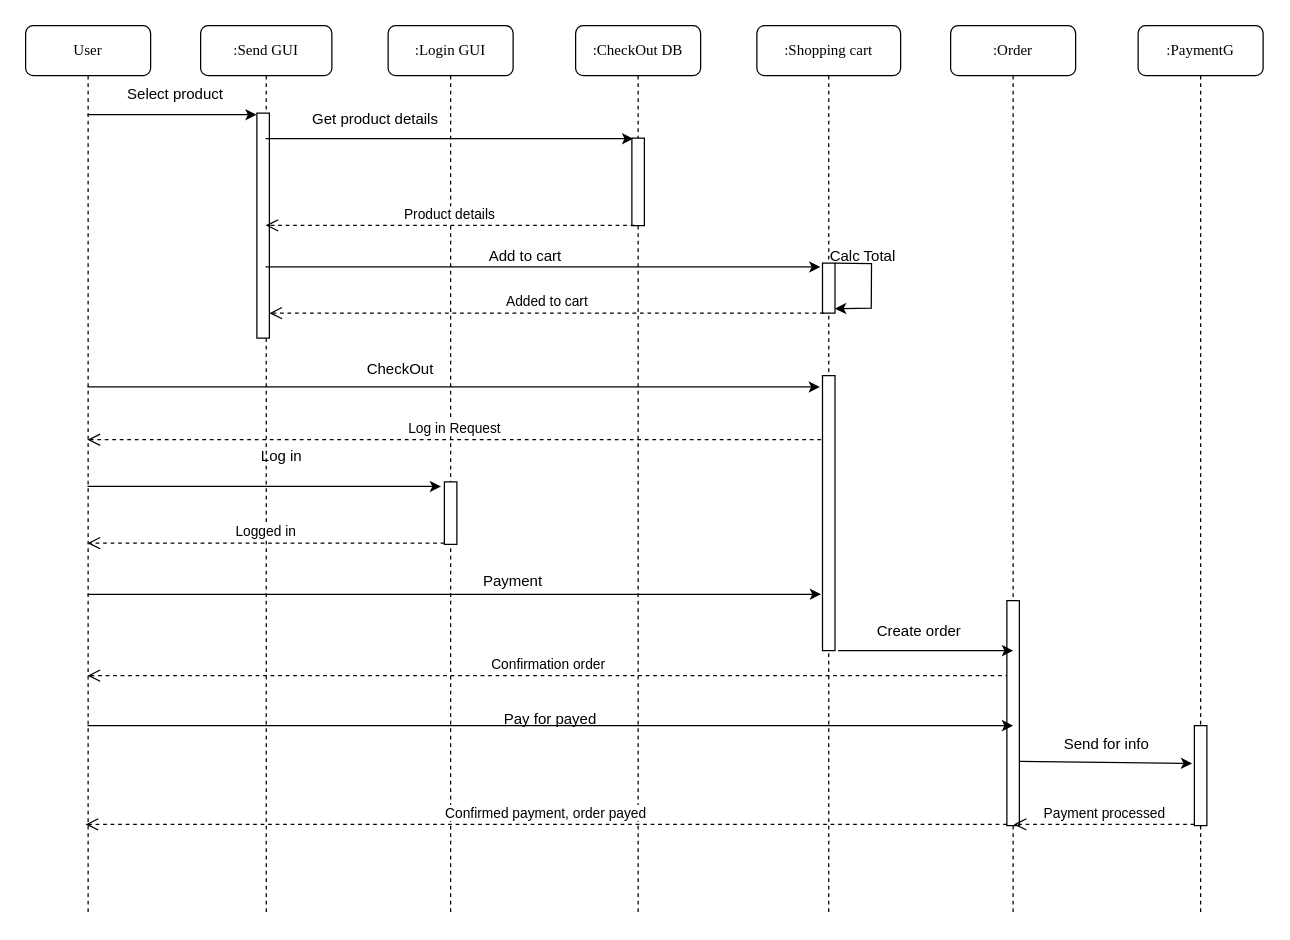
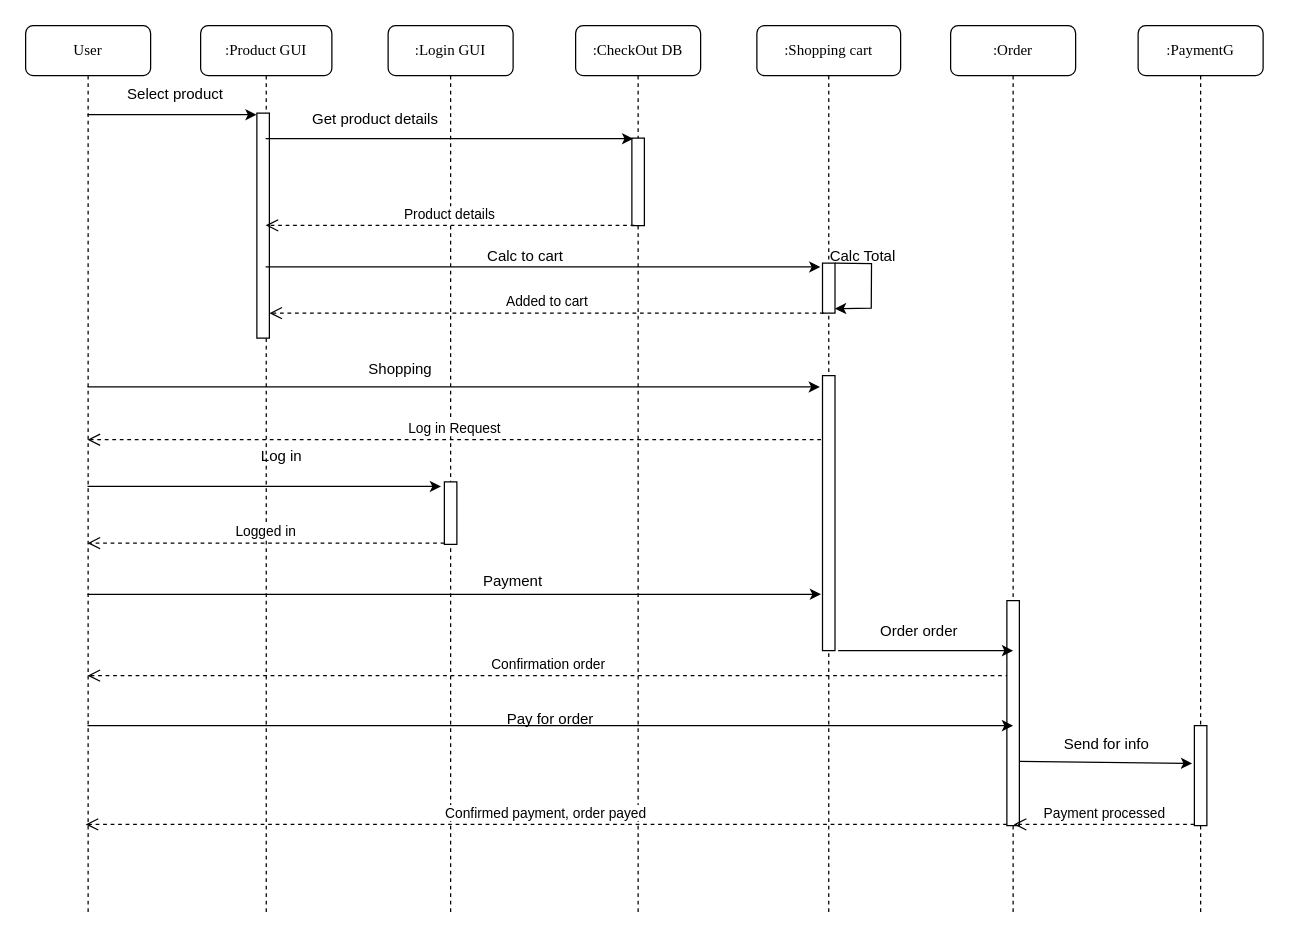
  <mxCell id="0" />
  <mxCell id="1" parent="0" />
- <mxCell id="2" value=":Send GUI" style="shape=umlLifeline;perimeter=lifelinePerimeter;whiteSpace=wrap;html=1;container=1;collapsible=0;recursiveResize=0;outlineConnect=0;rounded=1;shadow=0;comic=0;labelBackgroundColor=none;strokeWidth=1;fontFamily=Verdana;fontSize=12;align=center;" parent="1" vertex="1"><mxGeometry x="160" y="20" width="105" height="710" as="geometry" /></mxCell>
+ <mxCell id="2" value=":Product GUI" style="shape=umlLifeline;perimeter=lifelinePerimeter;whiteSpace=wrap;html=1;container=1;collapsible=0;recursiveResize=0;outlineConnect=0;rounded=1;shadow=0;comic=0;labelBackgroundColor=none;strokeWidth=1;fontFamily=Verdana;fontSize=12;align=center;" parent="1" vertex="1"><mxGeometry x="160" y="20" width="105" height="710" as="geometry" /></mxCell>
  <mxCell id="3" value="" style="html=1;points=[];perimeter=orthogonalPerimeter;rounded=0;shadow=0;comic=0;labelBackgroundColor=none;strokeWidth=1;fontFamily=Verdana;fontSize=12;align=center;" parent="2" vertex="1"><mxGeometry x="45" y="70" width="10" height="180" as="geometry" /></mxCell>
  <mxCell id="4" value="Log in" style="text;html=1;align=center;verticalAlign=middle;whiteSpace=wrap;rounded=0;" parent="2" vertex="1"><mxGeometry x="35" y="330" width="60" height="30" as="geometry" /></mxCell>
  <mxCell id="5" value=":Login GUI" style="shape=umlLifeline;perimeter=lifelinePerimeter;whiteSpace=wrap;html=1;container=1;collapsible=0;recursiveResize=0;outlineConnect=0;rounded=1;shadow=0;comic=0;labelBackgroundColor=none;strokeWidth=1;fontFamily=Verdana;fontSize=12;align=center;" parent="1" vertex="1"><mxGeometry x="310" y="20" width="100" height="710" as="geometry" /></mxCell>
  <mxCell id="6" value="Get product details" style="text;html=1;align=center;verticalAlign=middle;whiteSpace=wrap;rounded=0;" parent="5" vertex="1"><mxGeometry x="-70" y="60" width="120" height="30" as="geometry" /></mxCell>
- <mxCell id="7" value="CheckOut" style="text;html=1;align=center;verticalAlign=middle;whiteSpace=wrap;rounded=0;" parent="5" vertex="1"><mxGeometry x="-20" y="260" width="60" height="30" as="geometry" /></mxCell>
+ <mxCell id="7" value="Shopping" style="text;html=1;align=center;verticalAlign=middle;whiteSpace=wrap;rounded=0;" parent="5" vertex="1"><mxGeometry x="-20" y="260" width="60" height="30" as="geometry" /></mxCell>
  <mxCell id="8" value="" style="html=1;points=[];perimeter=orthogonalPerimeter;rounded=0;shadow=0;comic=0;labelBackgroundColor=none;strokeWidth=1;fontFamily=Verdana;fontSize=12;align=center;" parent="5" vertex="1"><mxGeometry x="45" y="365" width="10" height="50" as="geometry" /></mxCell>
  <mxCell id="9" value=":CheckOut DB" style="shape=umlLifeline;perimeter=lifelinePerimeter;whiteSpace=wrap;html=1;container=1;collapsible=0;recursiveResize=0;outlineConnect=0;rounded=1;shadow=0;comic=0;labelBackgroundColor=none;strokeWidth=1;fontFamily=Verdana;fontSize=12;align=center;" parent="1" vertex="1"><mxGeometry x="460" y="20" width="100" height="710" as="geometry" /></mxCell>
  <mxCell id="10" value="" style="html=1;points=[];perimeter=orthogonalPerimeter;rounded=0;shadow=0;comic=0;labelBackgroundColor=none;strokeWidth=1;fontFamily=Verdana;fontSize=12;align=center;" parent="9" vertex="1"><mxGeometry x="45" y="90" width="10" height="70" as="geometry" /></mxCell>
  <mxCell id="11" value="Confirmed payment, order payed" style="html=1;verticalAlign=bottom;endArrow=open;dashed=1;endSize=8;curved=0;rounded=0;exitX=-0.117;exitY=0.233;exitDx=0;exitDy=0;exitPerimeter=0;" edge="1" parent="9"><mxGeometry relative="1" as="geometry"><mxPoint x="345" y="639" as="sourcePoint" /><mxPoint x="-392" y="639" as="targetPoint" /></mxGeometry></mxCell>
  <mxCell id="12" value=":Shopping cart" style="shape=umlLifeline;perimeter=lifelinePerimeter;whiteSpace=wrap;html=1;container=1;collapsible=0;recursiveResize=0;outlineConnect=0;rounded=1;shadow=0;comic=0;labelBackgroundColor=none;strokeWidth=1;fontFamily=Verdana;fontSize=12;align=center;" parent="1" vertex="1"><mxGeometry x="605" y="20" width="115" height="710" as="geometry" /></mxCell>
  <mxCell id="13" value="" style="html=1;points=[];perimeter=orthogonalPerimeter;rounded=0;shadow=0;comic=0;labelBackgroundColor=none;strokeWidth=1;fontFamily=Verdana;fontSize=12;align=center;" parent="12" vertex="1"><mxGeometry x="52.5" y="190" width="10" height="40" as="geometry" /></mxCell>
  <mxCell id="14" value="Added to cart" style="html=1;verticalAlign=bottom;endArrow=open;dashed=1;endSize=8;curved=0;rounded=0;" parent="12" edge="1"><mxGeometry relative="1" as="geometry"><mxPoint x="53.5" y="230" as="sourcePoint" /><mxPoint x="-390" y="230" as="targetPoint" /></mxGeometry></mxCell>
  <mxCell id="15" value="" style="endArrow=classic;html=1;rounded=0;exitX=1.078;exitY=0.067;exitDx=0;exitDy=0;exitPerimeter=0;entryX=1.078;entryY=0.978;entryDx=0;entryDy=0;entryPerimeter=0;" parent="12" edge="1"><mxGeometry width="50" height="50" relative="1" as="geometry"><mxPoint x="62.5" y="190.0" as="sourcePoint" /><mxPoint x="62.5" y="226.44" as="targetPoint" /><Array as="points"><mxPoint x="91.72" y="190.32" /><mxPoint x="91.5" y="226" /></Array></mxGeometry></mxCell>
  <mxCell id="16" value="Calc Total" style="text;html=1;align=center;verticalAlign=middle;whiteSpace=wrap;rounded=0;" parent="12" vertex="1"><mxGeometry x="55" y="170" width="60" height="30" as="geometry" /></mxCell>
  <mxCell id="17" value="" style="html=1;points=[];perimeter=orthogonalPerimeter;rounded=0;shadow=0;comic=0;labelBackgroundColor=none;strokeWidth=1;fontFamily=Verdana;fontSize=12;align=center;" parent="12" vertex="1"><mxGeometry x="52.5" y="280" width="10" height="220" as="geometry" /></mxCell>
  <mxCell id="18" value="Confirmation order" style="html=1;verticalAlign=bottom;endArrow=open;dashed=1;endSize=8;curved=0;rounded=0;exitX=-0.117;exitY=0.233;exitDx=0;exitDy=0;exitPerimeter=0;" parent="12" target="21" edge="1"><mxGeometry relative="1" as="geometry"><mxPoint x="202" y="520" as="sourcePoint" /><mxPoint x="-385" y="520" as="targetPoint" /></mxGeometry></mxCell>
  <mxCell id="19" value=":Order" style="shape=umlLifeline;perimeter=lifelinePerimeter;whiteSpace=wrap;html=1;container=1;collapsible=0;recursiveResize=0;outlineConnect=0;rounded=1;shadow=0;comic=0;labelBackgroundColor=none;strokeWidth=1;fontFamily=Verdana;fontSize=12;align=center;" parent="1" vertex="1"><mxGeometry x="760" y="20" width="100" height="710" as="geometry" /></mxCell>
  <mxCell id="20" value="" style="html=1;points=[];perimeter=orthogonalPerimeter;rounded=0;shadow=0;comic=0;labelBackgroundColor=none;strokeWidth=1;fontFamily=Verdana;fontSize=12;align=center;" parent="19" vertex="1"><mxGeometry x="45" y="460" width="10" height="180" as="geometry" /></mxCell>
  <mxCell id="21" value="User" style="shape=umlLifeline;perimeter=lifelinePerimeter;whiteSpace=wrap;html=1;container=1;collapsible=0;recursiveResize=0;outlineConnect=0;rounded=1;shadow=0;comic=0;labelBackgroundColor=none;strokeWidth=1;fontFamily=Verdana;fontSize=12;align=center;" parent="1" vertex="1"><mxGeometry y="20" width="100" height="710" as="geometry" x="20" /></mxCell>
  <mxCell id="22" value="" style="endArrow=classic;html=1;rounded=0;entryX=-0.022;entryY=0.007;entryDx=0;entryDy=0;entryPerimeter=0;" parent="1" source="21" target="3" edge="1"><mxGeometry width="50" height="50" relative="1" as="geometry"><mxPoint x="500" y="350" as="sourcePoint" /><mxPoint x="550" y="300" as="targetPoint" /></mxGeometry></mxCell>
  <mxCell id="23" value="Select product" style="text;html=1;align=center;verticalAlign=middle;whiteSpace=wrap;rounded=0;" parent="1" vertex="1"><mxGeometry x="90" y="60" width="100" height="30" as="geometry" /></mxCell>
  <mxCell id="24" value="" style="endArrow=classic;html=1;rounded=0;entryX=0.111;entryY=0.006;entryDx=0;entryDy=0;entryPerimeter=0;" parent="1" source="2" target="10" edge="1"><mxGeometry width="50" height="50" relative="1" as="geometry"><mxPoint x="500" y="350" as="sourcePoint" /><mxPoint x="550" y="300" as="targetPoint" /></mxGeometry></mxCell>
  <mxCell id="25" value="Product details" style="html=1;verticalAlign=bottom;endArrow=open;dashed=1;endSize=8;curved=0;rounded=0;exitX=0.2;exitY=0.997;exitDx=0;exitDy=0;exitPerimeter=0;" parent="1" source="10" target="2" edge="1"><mxGeometry relative="1" as="geometry"><mxPoint x="570" y="330" as="sourcePoint" /><mxPoint x="490" y="330" as="targetPoint" /></mxGeometry></mxCell>
  <mxCell id="26" value="" style="endArrow=classic;html=1;rounded=0;entryX=-0.167;entryY=0.076;entryDx=0;entryDy=0;entryPerimeter=0;" parent="1" source="2" target="13" edge="1"><mxGeometry width="50" height="50" relative="1" as="geometry"><mxPoint x="214" y="220" as="sourcePoint" /><mxPoint x="506" y="221" as="targetPoint" /></mxGeometry></mxCell>
- <mxCell id="27" value="Add to cart" style="text;html=1;align=center;verticalAlign=middle;whiteSpace=wrap;rounded=0;" parent="1" vertex="1"><mxGeometry x="360" y="190" width="120" height="30" as="geometry" /></mxCell>
+ <mxCell id="27" value="Calc to cart" style="text;html=1;align=center;verticalAlign=middle;whiteSpace=wrap;rounded=0;" parent="1" vertex="1"><mxGeometry x="360" y="190" width="120" height="30" as="geometry" /></mxCell>
  <mxCell id="28" value="" style="endArrow=classic;html=1;rounded=0;entryX=-0.206;entryY=0.041;entryDx=0;entryDy=0;entryPerimeter=0;" parent="1" source="21" target="17" edge="1"><mxGeometry width="50" height="50" relative="1" as="geometry"><mxPoint x="500" y="350" as="sourcePoint" /><mxPoint x="550" y="300" as="targetPoint" /></mxGeometry></mxCell>
  <mxCell id="29" value="Log in Request" style="html=1;verticalAlign=bottom;endArrow=open;dashed=1;endSize=8;curved=0;rounded=0;exitX=-0.117;exitY=0.233;exitDx=0;exitDy=0;exitPerimeter=0;" parent="1" source="17" target="21" edge="1"><mxGeometry relative="1" as="geometry"><mxPoint x="657.5" y="360" as="sourcePoint" /><mxPoint x="214" y="360" as="targetPoint" /></mxGeometry></mxCell>
  <mxCell id="30" value="" style="endArrow=classic;html=1;rounded=0;entryX=-0.267;entryY=0.073;entryDx=0;entryDy=0;entryPerimeter=0;" parent="1" source="21" target="8" edge="1"><mxGeometry width="50" height="50" relative="1" as="geometry"><mxPoint x="79" y="400" as="sourcePoint" /><mxPoint x="665" y="400" as="targetPoint" /></mxGeometry></mxCell>
  <mxCell id="31" value="Logged in" style="html=1;verticalAlign=bottom;endArrow=open;dashed=1;endSize=8;curved=0;rounded=0;exitX=0;exitY=0.98;exitDx=0;exitDy=0;exitPerimeter=0;" parent="1" source="8" target="21" edge="1"><mxGeometry relative="1" as="geometry"><mxPoint x="657.5" y="420" as="sourcePoint" /><mxPoint x="70.5" y="420" as="targetPoint" /></mxGeometry></mxCell>
  <mxCell id="32" value="" style="endArrow=classic;html=1;rounded=0;entryX=-0.117;entryY=0.795;entryDx=0;entryDy=0;entryPerimeter=0;" parent="1" source="21" target="17" edge="1"><mxGeometry width="50" height="50" relative="1" as="geometry"><mxPoint x="500" y="340" as="sourcePoint" /><mxPoint x="550" y="290" as="targetPoint" /></mxGeometry></mxCell>
  <mxCell id="33" value="Payment" style="text;html=1;align=center;verticalAlign=middle;whiteSpace=wrap;rounded=0;" parent="1" vertex="1"><mxGeometry x="370" y="450" width="80" height="30" as="geometry" /></mxCell>
  <mxCell id="34" value=":PaymentG" style="shape=umlLifeline;perimeter=lifelinePerimeter;whiteSpace=wrap;html=1;container=1;collapsible=0;recursiveResize=0;outlineConnect=0;rounded=1;shadow=0;comic=0;labelBackgroundColor=none;strokeWidth=1;fontFamily=Verdana;fontSize=12;align=center;" parent="1" vertex="1"><mxGeometry x="910" y="20" width="100" height="710" as="geometry" /></mxCell>
  <mxCell id="35" value="" style="html=1;points=[];perimeter=orthogonalPerimeter;rounded=0;shadow=0;comic=0;labelBackgroundColor=none;strokeWidth=1;fontFamily=Verdana;fontSize=12;align=center;" vertex="1" parent="34"><mxGeometry x="45" y="560" width="10" height="80" as="geometry" /></mxCell>
  <mxCell id="36" value="Payment processed" style="html=1;verticalAlign=bottom;endArrow=open;dashed=1;endSize=8;curved=0;rounded=0;exitX=-0.1;exitY=0.848;exitDx=0;exitDy=0;exitPerimeter=0;" edge="1" parent="34"><mxGeometry relative="1" as="geometry"><mxPoint x="45" y="639.0" as="sourcePoint" /><mxPoint x="-99.5" y="639.0" as="targetPoint" /></mxGeometry></mxCell>
  <mxCell id="37" value="" style="endArrow=classic;html=1;rounded=0;" parent="1" edge="1"><mxGeometry width="50" height="50" relative="1" as="geometry"><mxPoint x="670" y="520" as="sourcePoint" /><mxPoint x="810" y="520" as="targetPoint" /></mxGeometry></mxCell>
- <mxCell id="38" value="Create order" style="text;html=1;align=center;verticalAlign=middle;whiteSpace=wrap;rounded=0;" parent="1" vertex="1"><mxGeometry x="665" y="490" width="140" height="30" as="geometry" /></mxCell>
+ <mxCell id="38" value="Order order" style="text;html=1;align=center;verticalAlign=middle;whiteSpace=wrap;rounded=0;" parent="1" vertex="1"><mxGeometry x="665" y="490" width="140" height="30" as="geometry" /></mxCell>
  <mxCell id="39" value="" style="endArrow=classic;html=1;rounded=0;" edge="1" parent="1" source="21"><mxGeometry width="50" height="50" relative="1" as="geometry"><mxPoint x="540" y="530" as="sourcePoint" /><mxPoint x="810" y="580" as="targetPoint" /></mxGeometry></mxCell>
- <mxCell id="40" value="Pay for payed" style="text;html=1;align=center;verticalAlign=middle;whiteSpace=wrap;rounded=0;" vertex="1" parent="1"><mxGeometry x="400" y="560" width="80" height="30" as="geometry" /></mxCell>
+ <mxCell id="40" value="Pay for order" style="text;html=1;align=center;verticalAlign=middle;whiteSpace=wrap;rounded=0;" vertex="1" parent="1"><mxGeometry x="400" y="560" width="80" height="30" as="geometry" /></mxCell>
  <mxCell id="41" value="" style="endArrow=classic;html=1;rounded=0;exitX=0.98;exitY=0.714;exitDx=0;exitDy=0;exitPerimeter=0;entryX=-0.18;entryY=0.378;entryDx=0;entryDy=0;entryPerimeter=0;" edge="1" parent="1" source="20" target="35"><mxGeometry width="50" height="50" relative="1" as="geometry"><mxPoint x="809.5" y="560" as="sourcePoint" /><mxPoint x="955" y="560" as="targetPoint" /></mxGeometry></mxCell>
  <mxCell id="42" value="Send for info" style="text;html=1;align=center;verticalAlign=middle;whiteSpace=wrap;rounded=0;" vertex="1" parent="1"><mxGeometry x="830" y="580" width="110" height="30" as="geometry" /></mxCell>
